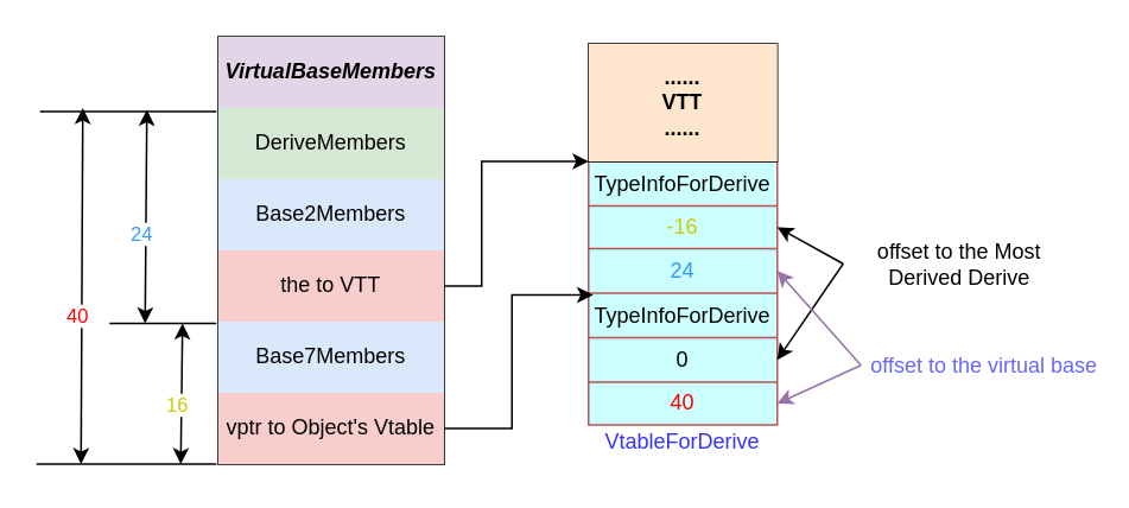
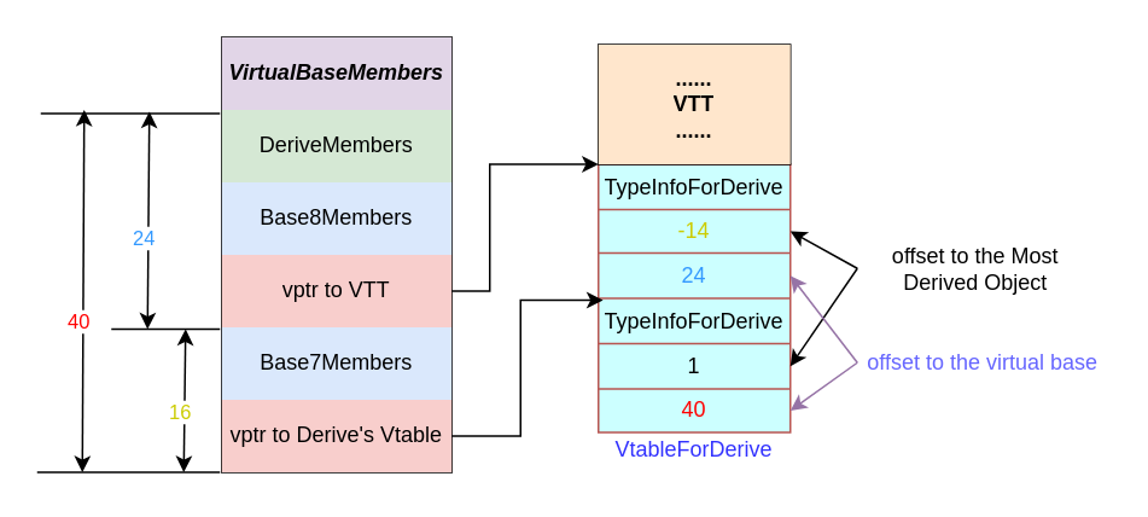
  <mxCell id="0" />
  <mxCell id="1" parent="0" />
  <mxCell id="2" value="" style="shape=table;startSize=0;container=1;collapsible=0;childLayout=tableLayout;" parent="1" vertex="1"><mxGeometry x="122" y="20" width="127" height="240" as="geometry" /></mxCell>
  <mxCell id="3" value="" style="shape=tableRow;horizontal=0;startSize=0;swimlaneHead=0;swimlaneBody=0;strokeColor=inherit;top=0;left=0;bottom=0;right=0;collapsible=0;dropTarget=0;fillColor=none;points=[[0,0.5],[1,0.5]];portConstraint=eastwest;" parent="2" vertex="1"><mxGeometry width="127" height="40" as="geometry" /></mxCell>
  <mxCell id="4" value="&lt;b&gt;&lt;i&gt;VirtualBaseMembers&lt;/i&gt;&lt;/b&gt;" style="shape=partialRectangle;html=1;whiteSpace=wrap;connectable=0;strokeColor=#9673a6;overflow=hidden;fillColor=#e1d5e7;top=0;left=0;bottom=0;right=0;pointerEvents=1;" parent="3" vertex="1"><mxGeometry width="127" height="40" as="geometry"><mxRectangle width="127" height="40" as="alternateBounds" /></mxGeometry></mxCell>
  <mxCell id="5" value="" style="shape=tableRow;horizontal=0;startSize=0;swimlaneHead=0;swimlaneBody=0;strokeColor=inherit;top=0;left=0;bottom=0;right=0;collapsible=0;dropTarget=0;fillColor=none;points=[[0,0.5],[1,0.5]];portConstraint=eastwest;" parent="2" vertex="1"><mxGeometry y="40" width="127" height="40" as="geometry" /></mxCell>
  <mxCell id="6" value="DeriveMembers" style="shape=partialRectangle;html=1;whiteSpace=wrap;connectable=0;strokeColor=#82b366;overflow=hidden;fillColor=#d5e8d4;top=0;left=0;bottom=0;right=0;pointerEvents=1;" parent="5" vertex="1"><mxGeometry width="127" height="40" as="geometry"><mxRectangle width="127" height="40" as="alternateBounds" /></mxGeometry></mxCell>
  <mxCell id="7" value="" style="shape=tableRow;horizontal=0;startSize=0;swimlaneHead=0;swimlaneBody=0;strokeColor=inherit;top=0;left=0;bottom=0;right=0;collapsible=0;dropTarget=0;fillColor=none;points=[[0,0.5],[1,0.5]];portConstraint=eastwest;" parent="2" vertex="1"><mxGeometry y="80" width="127" height="40" as="geometry" /></mxCell>
- <mxCell id="8" value="Base2Members" style="shape=partialRectangle;html=1;whiteSpace=wrap;connectable=0;strokeColor=#6c8ebf;overflow=hidden;fillColor=#dae8fc;top=0;left=0;bottom=0;right=0;pointerEvents=1;" parent="7" vertex="1"><mxGeometry width="127" height="40" as="geometry"><mxRectangle width="127" height="40" as="alternateBounds" /></mxGeometry></mxCell>
+ <mxCell id="8" value="Base8Members" style="shape=partialRectangle;html=1;whiteSpace=wrap;connectable=0;strokeColor=#6c8ebf;overflow=hidden;fillColor=#dae8fc;top=0;left=0;bottom=0;right=0;pointerEvents=1;" parent="7" vertex="1"><mxGeometry width="127" height="40" as="geometry"><mxRectangle width="127" height="40" as="alternateBounds" /></mxGeometry></mxCell>
  <mxCell id="9" value="" style="shape=tableRow;horizontal=0;startSize=0;swimlaneHead=0;swimlaneBody=0;strokeColor=inherit;top=0;left=0;bottom=0;right=0;collapsible=0;dropTarget=0;fillColor=none;points=[[0,0.5],[1,0.5]];portConstraint=eastwest;" parent="2" vertex="1"><mxGeometry y="120" width="127" height="40" as="geometry" /></mxCell>
- <mxCell id="10" value="the to VTT" style="shape=partialRectangle;html=1;whiteSpace=wrap;connectable=0;strokeColor=#b85450;overflow=hidden;fillColor=#f8cecc;top=0;left=0;bottom=0;right=0;pointerEvents=1;" parent="9" vertex="1"><mxGeometry width="127" height="40" as="geometry"><mxRectangle width="127" height="40" as="alternateBounds" /></mxGeometry></mxCell>
+ <mxCell id="10" value="vptr to VTT" style="shape=partialRectangle;html=1;whiteSpace=wrap;connectable=0;strokeColor=#b85450;overflow=hidden;fillColor=#f8cecc;top=0;left=0;bottom=0;right=0;pointerEvents=1;" parent="9" vertex="1"><mxGeometry width="127" height="40" as="geometry"><mxRectangle width="127" height="40" as="alternateBounds" /></mxGeometry></mxCell>
  <mxCell id="11" value="" style="shape=tableRow;horizontal=0;startSize=0;swimlaneHead=0;swimlaneBody=0;strokeColor=inherit;top=0;left=0;bottom=0;right=0;collapsible=0;dropTarget=0;fillColor=none;points=[[0,0.5],[1,0.5]];portConstraint=eastwest;" parent="2" vertex="1"><mxGeometry y="160" width="127" height="40" as="geometry" /></mxCell>
  <mxCell id="12" value="Base7Members" style="shape=partialRectangle;html=1;whiteSpace=wrap;connectable=0;strokeColor=#6c8ebf;overflow=hidden;fillColor=#dae8fc;top=0;left=0;bottom=0;right=0;pointerEvents=1;" parent="11" vertex="1"><mxGeometry width="127" height="40" as="geometry"><mxRectangle width="127" height="40" as="alternateBounds" /></mxGeometry></mxCell>
  <mxCell id="13" value="" style="shape=tableRow;horizontal=0;startSize=0;swimlaneHead=0;swimlaneBody=0;strokeColor=inherit;top=0;left=0;bottom=0;right=0;collapsible=0;dropTarget=0;fillColor=none;points=[[0,0.5],[1,0.5]];portConstraint=eastwest;" parent="2" vertex="1"><mxGeometry y="200" width="127" height="40" as="geometry" /></mxCell>
- <mxCell id="14" value="vptr to Object's Vtable" style="shape=partialRectangle;html=1;whiteSpace=wrap;connectable=0;strokeColor=#b85450;overflow=hidden;fillColor=#f8cecc;top=0;left=0;bottom=0;right=0;pointerEvents=1;" parent="13" vertex="1"><mxGeometry width="127" height="40" as="geometry"><mxRectangle width="127" height="40" as="alternateBounds" /></mxGeometry></mxCell>
+ <mxCell id="14" value="vptr to Derive's Vtable" style="shape=partialRectangle;html=1;whiteSpace=wrap;connectable=0;strokeColor=#b85450;overflow=hidden;fillColor=#f8cecc;top=0;left=0;bottom=0;right=0;pointerEvents=1;" parent="13" vertex="1"><mxGeometry width="127" height="40" as="geometry"><mxRectangle width="127" height="40" as="alternateBounds" /></mxGeometry></mxCell>
  <mxCell id="15" value="" style="shape=table;startSize=0;container=1;collapsible=0;childLayout=tableLayout;fillColor=#CCFFFF;strokeColor=#b85450;" parent="1" vertex="1"><mxGeometry x="330" y="90" width="106" height="148" as="geometry" /></mxCell>
  <mxCell id="16" value="" style="shape=tableRow;horizontal=0;startSize=0;swimlaneHead=0;swimlaneBody=0;strokeColor=inherit;top=0;left=0;bottom=0;right=0;collapsible=0;dropTarget=0;fillColor=none;points=[[0,0.5],[1,0.5]];portConstraint=eastwest;" parent="15" vertex="1"><mxGeometry width="106" height="25" as="geometry" /></mxCell>
  <mxCell id="17" value="TypeInfoForDerive" style="shape=partialRectangle;html=1;whiteSpace=wrap;connectable=0;strokeColor=inherit;overflow=hidden;fillColor=none;top=0;left=0;bottom=0;right=0;pointerEvents=1;" parent="16" vertex="1"><mxGeometry width="106" height="25" as="geometry"><mxRectangle width="106" height="25" as="alternateBounds" /></mxGeometry></mxCell>
  <mxCell id="18" value="" style="shape=tableRow;horizontal=0;startSize=0;swimlaneHead=0;swimlaneBody=0;strokeColor=inherit;top=0;left=0;bottom=0;right=0;collapsible=0;dropTarget=0;fillColor=none;points=[[0,0.5],[1,0.5]];portConstraint=eastwest;" parent="15" vertex="1"><mxGeometry y="25" width="106" height="24" as="geometry" /></mxCell>
- <mxCell id="19" value="&lt;font color=&quot;#cccc00&quot;&gt;-16&lt;/font&gt;" style="shape=partialRectangle;html=1;whiteSpace=wrap;connectable=0;strokeColor=inherit;overflow=hidden;fillColor=none;top=0;left=0;bottom=0;right=0;pointerEvents=1;" parent="18" vertex="1"><mxGeometry width="106" height="24" as="geometry"><mxRectangle width="106" height="24" as="alternateBounds" /></mxGeometry></mxCell>
+ <mxCell id="19" value="&lt;font color=&quot;#cccc00&quot;&gt;-14&lt;/font&gt;" style="shape=partialRectangle;html=1;whiteSpace=wrap;connectable=0;strokeColor=inherit;overflow=hidden;fillColor=none;top=0;left=0;bottom=0;right=0;pointerEvents=1;" parent="18" vertex="1"><mxGeometry width="106" height="24" as="geometry"><mxRectangle width="106" height="24" as="alternateBounds" /></mxGeometry></mxCell>
  <mxCell id="20" value="" style="shape=tableRow;horizontal=0;startSize=0;swimlaneHead=0;swimlaneBody=0;strokeColor=inherit;top=0;left=0;bottom=0;right=0;collapsible=0;dropTarget=0;fillColor=none;points=[[0,0.5],[1,0.5]];portConstraint=eastwest;" parent="15" vertex="1"><mxGeometry y="49" width="106" height="25" as="geometry" /></mxCell>
  <mxCell id="21" value="&lt;font color=&quot;#3399ff&quot;&gt;24&lt;/font&gt;" style="shape=partialRectangle;html=1;whiteSpace=wrap;connectable=0;strokeColor=inherit;overflow=hidden;fillColor=none;top=0;left=0;bottom=0;right=0;pointerEvents=1;" parent="20" vertex="1"><mxGeometry width="106" height="25" as="geometry"><mxRectangle width="106" height="25" as="alternateBounds" /></mxGeometry></mxCell>
  <mxCell id="22" value="" style="shape=tableRow;horizontal=0;startSize=0;swimlaneHead=0;swimlaneBody=0;strokeColor=inherit;top=0;left=0;bottom=0;right=0;collapsible=0;dropTarget=0;fillColor=none;points=[[0,0.5],[1,0.5]];portConstraint=eastwest;" parent="15" vertex="1"><mxGeometry y="74" width="106" height="25" as="geometry" /></mxCell>
  <mxCell id="23" value="TypeInfoForDerive" style="shape=partialRectangle;html=1;whiteSpace=wrap;connectable=0;strokeColor=inherit;overflow=hidden;fillColor=none;top=0;left=0;bottom=0;right=0;pointerEvents=1;" parent="22" vertex="1"><mxGeometry width="106" height="25" as="geometry"><mxRectangle width="106" height="25" as="alternateBounds" /></mxGeometry></mxCell>
  <mxCell id="24" value="" style="shape=tableRow;horizontal=0;startSize=0;swimlaneHead=0;swimlaneBody=0;strokeColor=inherit;top=0;left=0;bottom=0;right=0;collapsible=0;dropTarget=0;fillColor=none;points=[[0,0.5],[1,0.5]];portConstraint=eastwest;" parent="15" vertex="1"><mxGeometry y="99" width="106" height="25" as="geometry" /></mxCell>
- <mxCell id="25" value="0" style="shape=partialRectangle;html=1;whiteSpace=wrap;connectable=0;strokeColor=inherit;overflow=hidden;fillColor=none;top=0;left=0;bottom=0;right=0;pointerEvents=1;" parent="24" vertex="1"><mxGeometry width="106" height="25" as="geometry"><mxRectangle width="106" height="25" as="alternateBounds" /></mxGeometry></mxCell>
+ <mxCell id="25" value="1" style="shape=partialRectangle;html=1;whiteSpace=wrap;connectable=0;strokeColor=inherit;overflow=hidden;fillColor=none;top=0;left=0;bottom=0;right=0;pointerEvents=1;" parent="24" vertex="1"><mxGeometry width="106" height="25" as="geometry"><mxRectangle width="106" height="25" as="alternateBounds" /></mxGeometry></mxCell>
  <mxCell id="26" value="" style="shape=tableRow;horizontal=0;startSize=0;swimlaneHead=0;swimlaneBody=0;strokeColor=inherit;top=0;left=0;bottom=0;right=0;collapsible=0;dropTarget=0;fillColor=none;points=[[0,0.5],[1,0.5]];portConstraint=eastwest;" parent="15" vertex="1"><mxGeometry y="124" width="106" height="24" as="geometry" /></mxCell>
  <mxCell id="27" value="&lt;font color=&quot;#ff0000&quot;&gt;40&lt;/font&gt;" style="shape=partialRectangle;html=1;whiteSpace=wrap;connectable=0;strokeColor=inherit;overflow=hidden;fillColor=none;top=0;left=0;bottom=0;right=0;pointerEvents=1;" parent="26" vertex="1"><mxGeometry width="106" height="24" as="geometry"><mxRectangle width="106" height="24" as="alternateBounds" /></mxGeometry></mxCell>
  <mxCell id="28" value="" style="shape=table;startSize=0;container=1;collapsible=0;childLayout=tableLayout;" parent="1" vertex="1"><mxGeometry x="330" y="24" width="106" height="66" as="geometry" /></mxCell>
  <mxCell id="29" value="" style="shape=tableRow;horizontal=0;startSize=0;swimlaneHead=0;swimlaneBody=0;strokeColor=inherit;top=0;left=0;bottom=0;right=0;collapsible=0;dropTarget=0;fillColor=none;points=[[0,0.5],[1,0.5]];portConstraint=eastwest;" parent="28" vertex="1"><mxGeometry width="106" height="66" as="geometry" /></mxCell>
  <mxCell id="30" value="&lt;b&gt;......&lt;br&gt;VTT&lt;br&gt;......&lt;/b&gt;" style="shape=partialRectangle;html=1;whiteSpace=wrap;connectable=0;strokeColor=#d79b00;overflow=hidden;fillColor=#ffe6cc;top=0;left=0;bottom=0;right=0;pointerEvents=1;" parent="29" vertex="1"><mxGeometry width="106" height="66" as="geometry"><mxRectangle width="106" height="66" as="alternateBounds" /></mxGeometry></mxCell>
  <mxCell id="31" style="edgeStyle=orthogonalEdgeStyle;rounded=0;orthogonalLoop=1;jettySize=auto;html=1;entryX=0.024;entryY=0.039;entryDx=0;entryDy=0;entryPerimeter=0;" parent="1" source="13" target="22" edge="1"><mxGeometry relative="1" as="geometry"><Array as="points"><mxPoint x="287" y="240" /><mxPoint x="287" y="165" /></Array></mxGeometry></mxCell>
  <mxCell id="32" style="edgeStyle=orthogonalEdgeStyle;rounded=0;orthogonalLoop=1;jettySize=auto;html=1;exitX=1;exitY=0.5;exitDx=0;exitDy=0;entryX=0;entryY=1;entryDx=0;entryDy=0;" parent="1" source="9" target="28" edge="1"><mxGeometry relative="1" as="geometry"><Array as="points"><mxPoint x="270" y="160" /><mxPoint x="270" y="90" /></Array></mxGeometry></mxCell>
  <mxCell id="33" value="" style="endArrow=none;html=1;rounded=0;" parent="1" edge="1"><mxGeometry width="50" height="50" relative="1" as="geometry"><mxPoint x="61" y="181" as="sourcePoint" /><mxPoint x="121" y="181" as="targetPoint" /></mxGeometry></mxCell>
  <mxCell id="34" value="" style="endArrow=none;html=1;rounded=0;" parent="1" edge="1"><mxGeometry width="50" height="50" relative="1" as="geometry"><mxPoint x="22" y="62" as="sourcePoint" /><mxPoint x="121" y="62" as="targetPoint" /></mxGeometry></mxCell>
  <mxCell id="35" value="" style="endArrow=classic;startArrow=classic;html=1;rounded=0;" parent="1" edge="1"><mxGeometry width="50" height="50" relative="1" as="geometry"><mxPoint x="81" y="181" as="sourcePoint" /><mxPoint x="82" y="61" as="targetPoint" /></mxGeometry></mxCell>
  <mxCell id="36" value="&lt;font color=&quot;#3399ff&quot;&gt;24&lt;/font&gt;" style="edgeLabel;html=1;align=center;verticalAlign=middle;resizable=0;points=[];" parent="35" vertex="1" connectable="0"><mxGeometry x="-0.169" y="3" relative="1" as="geometry"><mxPoint as="offset" /></mxGeometry></mxCell>
  <mxCell id="37" value="" style="endArrow=none;html=1;rounded=0;" parent="1" edge="1"><mxGeometry width="50" height="50" relative="1" as="geometry"><mxPoint x="20" y="260" as="sourcePoint" /><mxPoint x="121" y="260" as="targetPoint" /></mxGeometry></mxCell>
  <mxCell id="38" value="" style="endArrow=classic;startArrow=classic;html=1;rounded=0;" parent="1" edge="1"><mxGeometry width="50" height="50" relative="1" as="geometry"><mxPoint x="101" y="260" as="sourcePoint" /><mxPoint x="102" y="181" as="targetPoint" /></mxGeometry></mxCell>
  <mxCell id="39" value="&lt;font color=&quot;#cccc00&quot;&gt;16&lt;/font&gt;" style="edgeLabel;html=1;align=center;verticalAlign=middle;resizable=0;points=[];" parent="38" vertex="1" connectable="0"><mxGeometry x="-0.169" y="3" relative="1" as="geometry"><mxPoint as="offset" /></mxGeometry></mxCell>
  <mxCell id="40" value="" style="endArrow=classic;startArrow=classic;html=1;rounded=0;" parent="1" edge="1"><mxGeometry width="50" height="50" relative="1" as="geometry"><mxPoint x="45" y="260" as="sourcePoint" /><mxPoint x="46" y="60" as="targetPoint" /></mxGeometry></mxCell>
  <mxCell id="41" value="&lt;font color=&quot;#ff0000&quot;&gt;40&lt;/font&gt;" style="edgeLabel;html=1;align=center;verticalAlign=middle;resizable=0;points=[];" parent="40" vertex="1" connectable="0"><mxGeometry x="-0.169" y="3" relative="1" as="geometry"><mxPoint as="offset" /></mxGeometry></mxCell>
  <mxCell id="42" value="&lt;font color=&quot;#3333ff&quot;&gt;VtableForDerive&lt;/font&gt;" style="text;html=1;strokeColor=none;fillColor=none;align=center;verticalAlign=middle;whiteSpace=wrap;rounded=0;fontColor=#CCCC00;" parent="1" vertex="1"><mxGeometry x="353" y="233" width="60" height="30" as="geometry" /></mxCell>
  <mxCell id="43" style="rounded=0;orthogonalLoop=1;jettySize=auto;html=1;exitX=0;exitY=0.5;exitDx=0;exitDy=0;entryX=1;entryY=0.5;entryDx=0;entryDy=0;" edge="1" parent="1" source="45" target="24"><mxGeometry relative="1" as="geometry" /></mxCell>
  <mxCell id="44" style="rounded=0;orthogonalLoop=1;jettySize=auto;html=1;exitX=0;exitY=0.5;exitDx=0;exitDy=0;entryX=1;entryY=0.5;entryDx=0;entryDy=0;" edge="1" parent="1" source="45" target="18"><mxGeometry relative="1" as="geometry" /></mxCell>
- <mxCell id="45" value="offset to the Most Derived Derive" style="text;html=1;strokeColor=none;fillColor=none;align=center;verticalAlign=middle;whiteSpace=wrap;rounded=0;" vertex="1" parent="1"><mxGeometry x="473" y="136" width="131" height="23" as="geometry" /></mxCell>
+ <mxCell id="45" value="offset to the Most Derived Object" style="text;html=1;strokeColor=none;fillColor=none;align=center;verticalAlign=middle;whiteSpace=wrap;rounded=0;" vertex="1" parent="1"><mxGeometry x="473" y="136" width="131" height="23" as="geometry" /></mxCell>
  <mxCell id="46" style="rounded=0;orthogonalLoop=1;jettySize=auto;html=1;exitX=0;exitY=0.5;exitDx=0;exitDy=0;entryX=1;entryY=0.5;entryDx=0;entryDy=0;fillColor=#e1d5e7;strokeColor=#9673a6;" edge="1" parent="1" source="48" target="20"><mxGeometry relative="1" as="geometry" /></mxCell>
  <mxCell id="47" style="rounded=0;orthogonalLoop=1;jettySize=auto;html=1;exitX=0;exitY=0.5;exitDx=0;exitDy=0;entryX=1;entryY=0.5;entryDx=0;entryDy=0;fillColor=#e1d5e7;strokeColor=#9673a6;" edge="1" parent="1" source="48" target="26"><mxGeometry relative="1" as="geometry" /></mxCell>
- <mxCell id="48" value="&lt;font color=&quot;#6666ff&quot;&gt;offset to the virtual base&lt;/font&gt;" style="text;html=1;strokeColor=none;fillColor=none;align=center;verticalAlign=middle;whiteSpace=wrap;rounded=0;" vertex="1" parent="1"><mxGeometry x="483" y="193" width="139" height="23" as="geometry" /></mxCell>
+ <mxCell id="48" value="&lt;font color=&quot;#6666ff&quot;&gt;offset to the virtual base&lt;/font&gt;" style="text;html=1;strokeColor=none;fillColor=none;align=center;verticalAlign=middle;whiteSpace=wrap;rounded=0;" vertex="1" parent="1"><mxGeometry x="473" y="188" width="139" height="23" as="geometry" /></mxCell>
